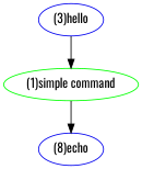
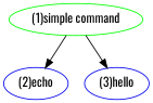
  digraph {
    fontname=Oswald
    node [color=blue2 fontname=Oswald]
    edge [fontname=Oswald]
    "(1)simple command" [color=green1]
-   "(2)echo" [label="(8)echo"]
+   "(2)echo"
    "(3)hello"
    "(1)simple command" -> "(2)echo"
-   "(3)hello" -> "(1)simple command"
+   "(1)simple command" -> "(3)hello"
  }
